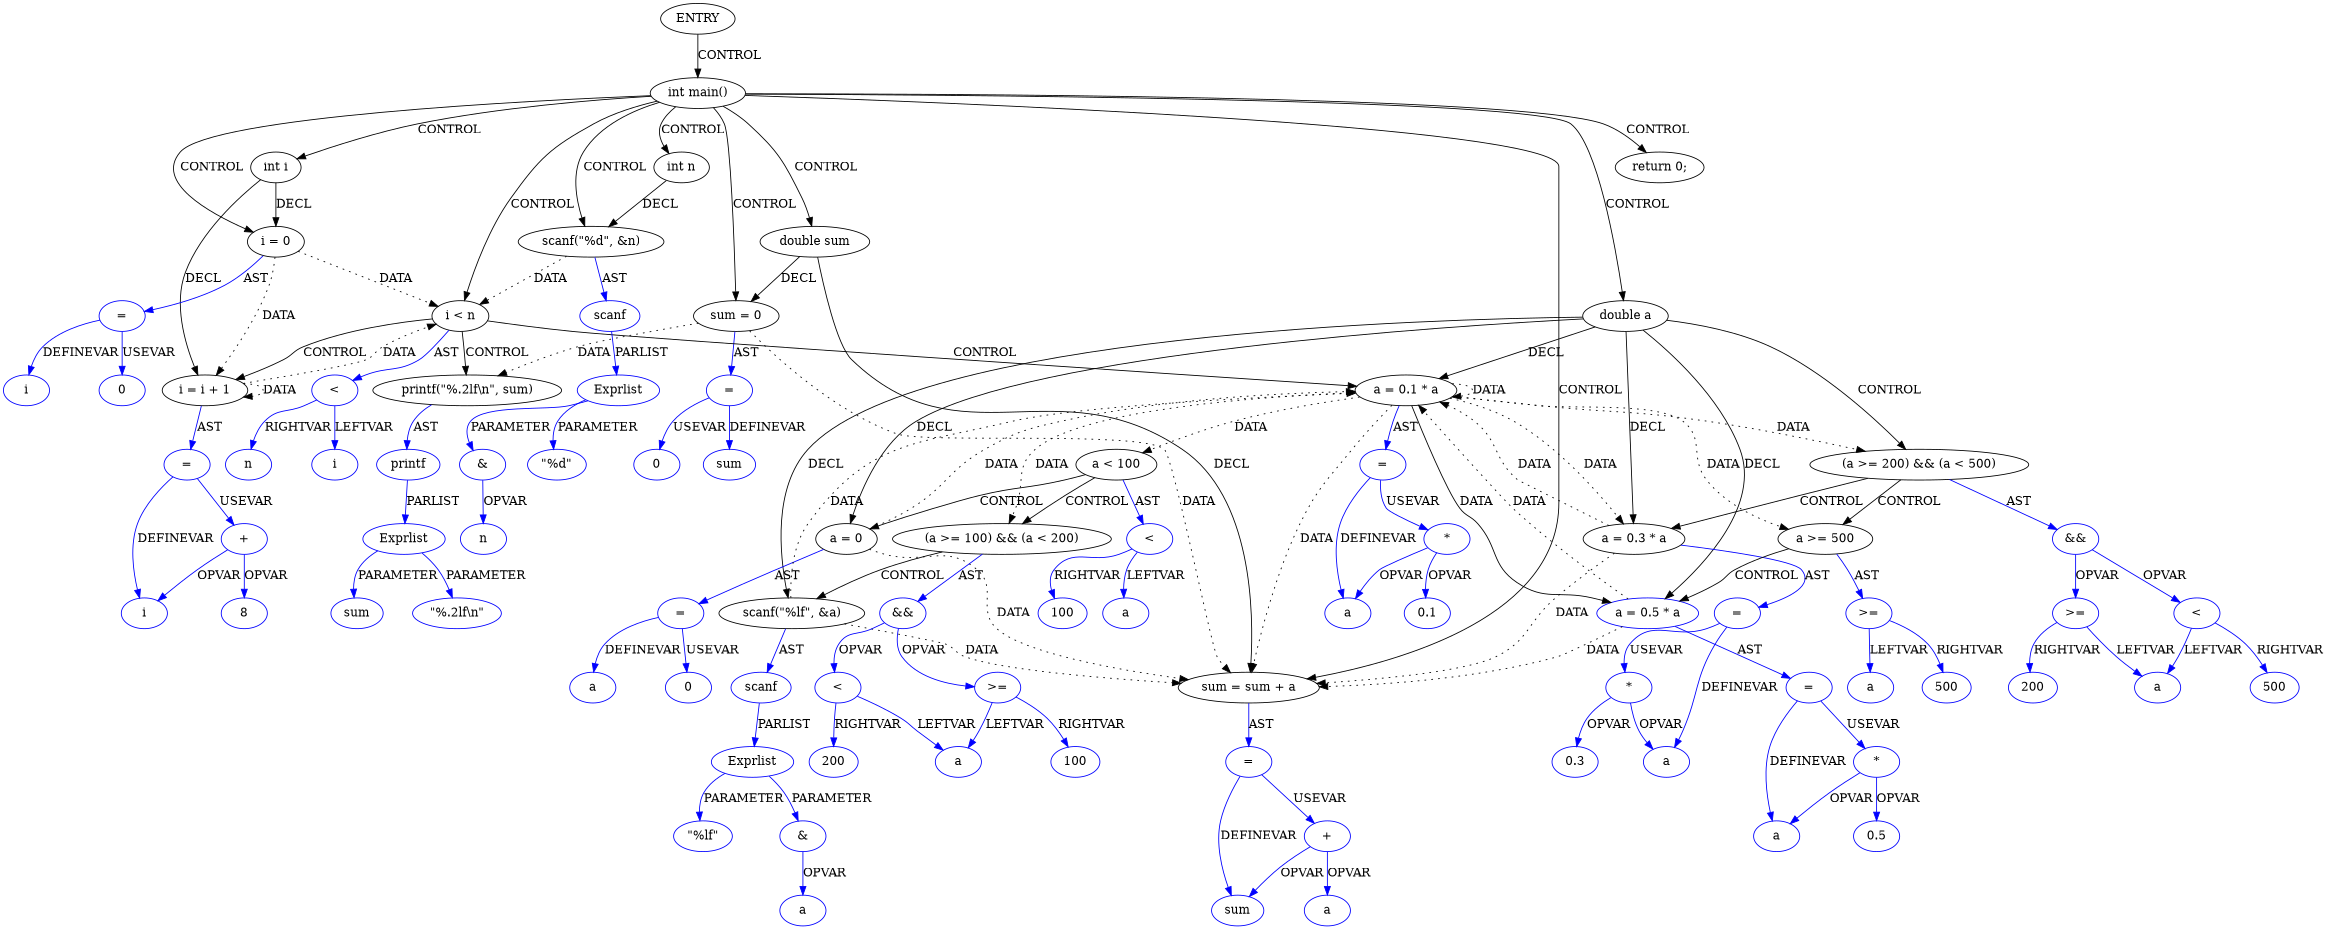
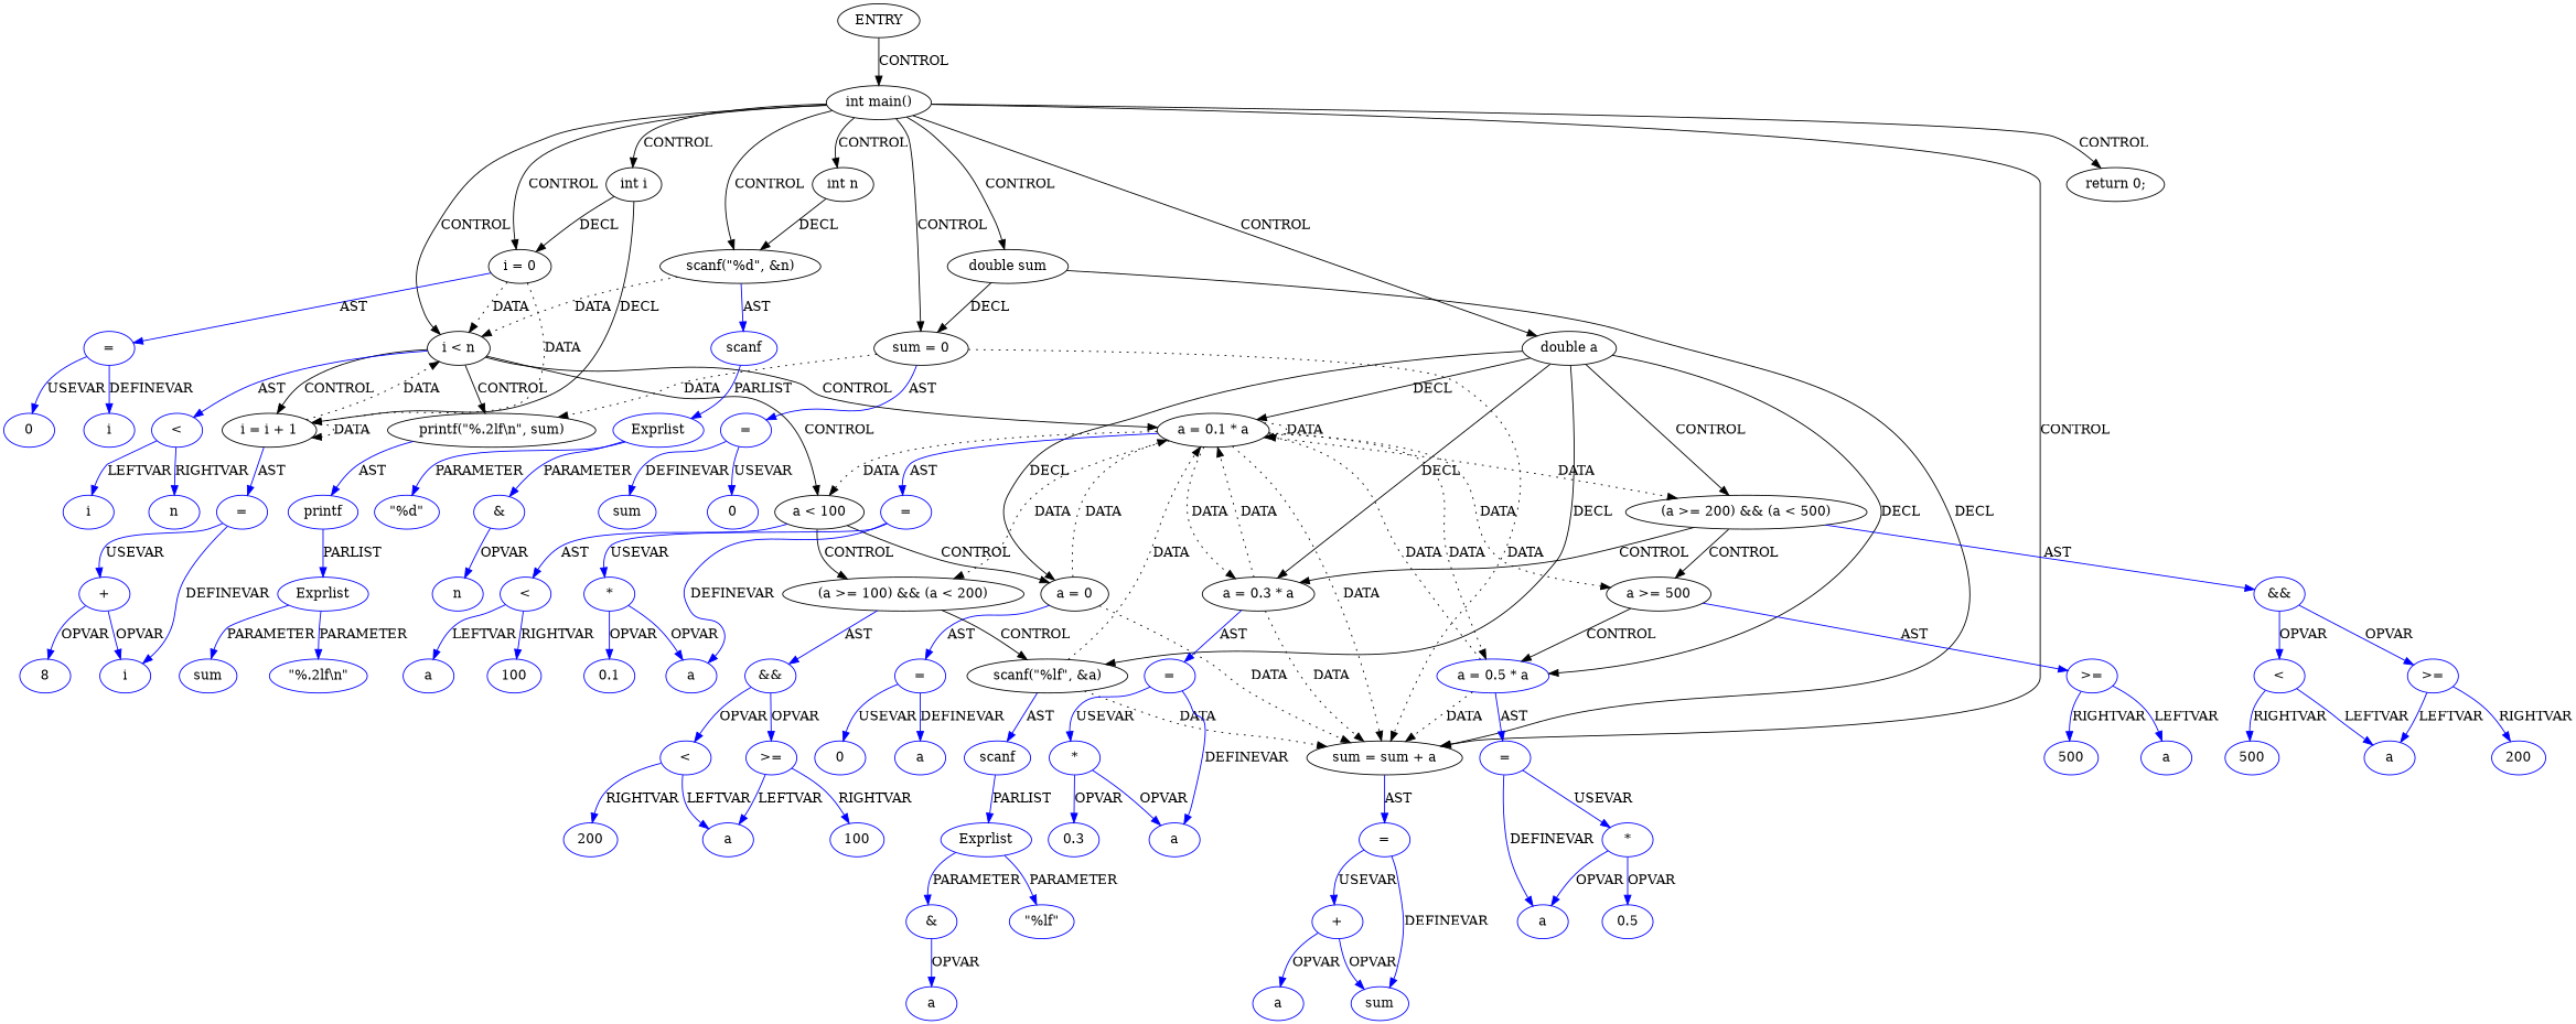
  digraph {
    node [coord=10 type=VAR color=blue]
    edge [color=blue]
    n1 [coord=-1 label=ENTRY type=ENTRY color=""]
    n2 [coord=3 label="int main()" type=CONTROL color=""]
    n3 [coord=4 label="int i" type=DECL varname=i vartype=int color=""]
    n4 [coord=5 label="int n" type=DECL varname=n vartype=int color=""]
    n5 [coord=6 label="double a" type=DECL varname=a vartype=double color=""]
    n6 [coord=7 label="double sum" type=DECL varname=sum vartype=double color=""]
    n7 [coord=8 label="sum = 0" type=ASSIGN color=""]
    n8 [coord=9 label="scanf(\"%d\", &n)" type=CALL color=""]
    n9 [label="i = 0" type=ASSIGN color=""]
    n10 [label="i < n" type=CONTROL color=""]
    n11 [coord=23 label="sum = sum + a" type=ASSIGN color=""]
    n12 [coord=24 label="return 0;" type=CONTROL color=""]
    n13 [label="i = i + 1" type=ASSIGN color=""]
    n14 [coord=11 label="a = 0.1 * a" type=ASSIGN color=""]
    n15 [coord=13 label="a = 0" type=ASSIGN color=""]
    n16 [coord=15 label="scanf(\"%lf\", &a)" type=CALL color=""]
    n17 [coord=17 label="a = 0.3 * a" type=ASSIGN color=""]
    n18 [coord=19 label="a = 0.5 * a" type=ASSIGN]
    n19 [coord=16 label="(a >= 200) && (a < 500)" type=CONTROL color=""]
    n20 [coord=8 label="=" type=ASSIGNOP]
    n21 [coord=21 label="printf(\"%.2lf\\n\", sum)" type=CALL color=""]
    n22 [coord=9 label=scanf type=FUNCNAME]
    n23 [label="=" type=ASSIGNOP]
    n24 [coord=12 label="a < 100" type=CONTROL color=""]
    n25 [label="<" type=OP]
    n26 [coord=23 label="=" type=ASSIGNOP]
    n27 [label="=" type=ASSIGNOP]
    n28 [coord=11 label="=" type=ASSIGNOP]
    n29 [coord=14 label="(a >= 100) && (a < 200)" type=CONTROL color=""]
    n30 [coord=18 label="a >= 500" type=CONTROL color=""]
    n31 [coord=13 label="=" type=ASSIGNOP]
    n32 [coord=15 label=scanf type=FUNCNAME]
    n33 [coord=17 label="=" type=ASSIGNOP]
    n34 [coord=19 label="=" type=ASSIGNOP]
    n35 [coord=8 label=sum]
    n36 [coord=8 label=0 type=CONST]
    n37 [coord=21 label=printf type=FUNCNAME]
    n38 [coord=9 label=Exprlist type=EXPRS]
    n39 [coord=9 label="\"%d\"" type=CONST]
    n40 [coord=9 label="&" type=OP]
    n41 [coord=9 label=n]
    n42 [label=i]
    n43 [label=0 type=CONST]
    n44 [coord=12 label="<" type=OP]
    n45 [label=i]
    n46 [label=n]
    n47 [coord=11 label=a]
    n48 [coord=11 label="*" type=OP]
    n49 [coord=14 label="&&" type=OP]
    n50 [coord=16 label="&&" type=OP]
    n51 [coord=18 label=">=" type=OP]
    n52 [coord=11 label=0.1 type=CONST]
    n53 [coord=12 label=a]
    n54 [coord=12 label=100 type=CONST]
    n55 [coord=13 label=a]
    n56 [coord=13 label=0 type=CONST]
    n57 [coord=14 label=">=" type=OP]
    n58 [coord=14 label="<" type=OP]
    n59 [coord=15 label=Exprlist type=EXPRS]
    n60 [coord=15 label="\"%lf\"" type=CONST]
    n61 [coord=15 label="&" type=OP]
    n62 [coord=15 label=a]
    n63 [coord=16 label=">=" type=OP]
    n64 [coord=16 label="<" type=OP]
    n65 [coord=17 label=a]
    n66 [coord=17 label="*" type=OP]
    n67 [coord=17 label=0.3 type=CONST]
    n68 [coord=18 label=a]
    n69 [coord=18 label=500 type=CONST]
    n70 [coord=19 label=a]
    n71 [coord=19 label="*" type=OP]
    n72 [coord=19 label=0.5 type=CONST]
    n73 [coord=16 label=a]
    n74 [coord=16 label=200 type=CONST]
    n75 [coord=16 label=500 type=CONST]
    n76 [coord=14 label=a]
    n77 [coord=14 label=100 type=CONST]
    n78 [coord=14 label=200 type=CONST]
    n79 [coord=21 label=Exprlist type=EXPRS]
    n80 [coord=21 label="\"%.2lf\\n\"" type=CONST]
    n81 [coord=21 label=sum]
    n82 [label=i]
    n83 [label="+" type=OP]
    n84 [label=8 type=CONST]
    n85 [coord=23 label=sum]
    n86 [coord=23 label="+" type=OP]
    n87 [coord=23 label=a]
    n1 -> n2 [label=CONTROL color=""]
    n2 -> n3 [label=CONTROL color=""]
    n2 -> n4 [label=CONTROL color=""]
    n2 -> n5 [label=CONTROL color=""]
    n2 -> n6 [label=CONTROL color=""]
    n2 -> n7 [label=CONTROL color=""]
    n2 -> n8 [label=CONTROL color=""]
    n2 -> n9 [label=CONTROL color=""]
    n2 -> n10 [label=CONTROL color=""]
    n2 -> n11 [label=CONTROL color=""]
    n2 -> n12 [label=CONTROL color=""]
    n3 -> n9 [label=DECL color=""]
    n3 -> n13 [label=DECL color=""]
    n4 -> n8 [label=DECL color=""]
    n5 -> n14 [label=DECL color=""]
    n5 -> n15 [label=DECL color=""]
    n5 -> n16 [label=DECL color=""]
    n5 -> n17 [label=DECL color=""]
    n5 -> n18 [label=DECL color=""]
    n5 -> n19 [label=CONTROL color=""]
    n6 -> n7 [label=DECL color=""]
    n6 -> n11 [label=DECL color=""]
    n7 -> n11 [label=DATA style=dotted color=""]
    n7 -> n20 [label=AST]
    n7 -> n21 [label=DATA style=dotted color=""]
    n8 -> n10 [label=DATA style=dotted color=""]
    n8 -> n22 [label=AST]
    n9 -> n10 [label=DATA style=dotted color=""]
    n9 -> n13 [label=DATA style=dotted color=""]
    n9 -> n23 [label=AST]
    n10 -> n13 [label=CONTROL color=""]
    n10 -> n14 [label=CONTROL color=""]
    n10 -> n21 [label=CONTROL color=""]
+   n10 -> n24 [label=CONTROL color=""]
    n10 -> n25 [label=AST]
    n11 -> n26 [label=AST]
    n13 -> n10 [label=DATA style=dotted color=""]
    n13 -> n13 [label=DATA style=dotted color=""]
    n13 -> n27 [label=AST]
    n14 -> n11 [label=DATA style=dotted color=""]
    n14 -> n14 [label=DATA style=dotted color=""]
    n14 -> n17 [label=DATA style=dotted color=""]
-   n14 -> n18 [label=DATA style=solid color=""]
+   n14 -> n18 [label=DATA style=dotted color=""]
    n14 -> n19 [label=DATA style=dotted color=""]
    n14 -> n24 [label=DATA style=dotted color=""]
    n14 -> n28 [label=AST]
    n14 -> n29 [label=DATA style=dotted color=""]
    n14 -> n30 [label=DATA style=dotted color=""]
    n15 -> n11 [label=DATA style=dotted color=""]
    n15 -> n14 [label=DATA style=dotted color=""]
    n15 -> n31 [label=AST]
    n16 -> n11 [label=DATA style=dotted color=""]
    n16 -> n14 [label=DATA style=dotted color=""]
    n16 -> n32 [label=AST]
    n17 -> n11 [label=DATA style=dotted color=""]
    n17 -> n14 [label=DATA style=dotted color=""]
    n17 -> n33 [label=AST]
    n18 -> n11 [label=DATA style=dotted color=""]
    n18 -> n14 [label=DATA style=dotted color=""]
    n18 -> n34 [label=AST]
    n19 -> n17 [label=CONTROL color=""]
    n19 -> n30 [label=CONTROL color=""]
    n19 -> n50 [label=AST]
    n20 -> n35 [label=DEFINEVAR]
    n20 -> n36 [label=USEVAR]
    n21 -> n37 [label=AST]
    n22 -> n38 [label=PARLIST]
    n23 -> n42 [label=DEFINEVAR]
    n23 -> n43 [label=USEVAR]
    n24 -> n15 [label=CONTROL color=""]
    n24 -> n29 [label=CONTROL color=""]
    n24 -> n44 [label=AST]
    n25 -> n45 [label=LEFTVAR]
    n25 -> n46 [label=RIGHTVAR]
    n26 -> n85 [label=DEFINEVAR]
    n26 -> n86 [label=USEVAR]
    n27 -> n82 [label=DEFINEVAR]
    n27 -> n83 [label=USEVAR]
    n28 -> n47 [label=DEFINEVAR]
    n28 -> n48 [label=USEVAR]
    n29 -> n16 [label=CONTROL color=""]
    n29 -> n49 [label=AST]
    n30 -> n18 [label=CONTROL color=""]
    n30 -> n51 [label=AST]
    n31 -> n55 [label=DEFINEVAR]
    n31 -> n56 [label=USEVAR]
    n32 -> n59 [label=PARLIST]
    n33 -> n65 [label=DEFINEVAR]
    n33 -> n66 [label=USEVAR]
    n34 -> n70 [label=DEFINEVAR]
    n34 -> n71 [label=USEVAR]
    n37 -> n79 [label=PARLIST]
    n38 -> n39 [label=PARAMETER]
    n38 -> n40 [label=PARAMETER]
    n40 -> n41 [label=OPVAR]
    n44 -> n53 [label=LEFTVAR]
    n44 -> n54 [label=RIGHTVAR]
    n48 -> n47 [label=OPVAR]
    n48 -> n52 [label=OPVAR]
    n49 -> n57 [label=OPVAR]
    n49 -> n58 [label=OPVAR]
    n50 -> n63 [label=OPVAR]
    n50 -> n64 [label=OPVAR]
    n51 -> n68 [label=LEFTVAR]
    n51 -> n69 [label=RIGHTVAR]
    n57 -> n76 [label=LEFTVAR]
    n57 -> n77 [label=RIGHTVAR]
    n58 -> n76 [label=LEFTVAR]
    n58 -> n78 [label=RIGHTVAR]
    n59 -> n60 [label=PARAMETER]
    n59 -> n61 [label=PARAMETER]
    n61 -> n62 [label=OPVAR]
    n63 -> n73 [label=LEFTVAR]
    n63 -> n74 [label=RIGHTVAR]
    n64 -> n73 [label=LEFTVAR]
    n64 -> n75 [label=RIGHTVAR]
    n66 -> n65 [label=OPVAR]
    n66 -> n67 [label=OPVAR]
    n71 -> n70 [label=OPVAR]
    n71 -> n72 [label=OPVAR]
    n79 -> n80 [label=PARAMETER]
    n79 -> n81 [label=PARAMETER]
    n83 -> n82 [label=OPVAR]
    n83 -> n84 [label=OPVAR]
    n86 -> n85 [label=OPVAR]
    n86 -> n87 [label=OPVAR]
  }
